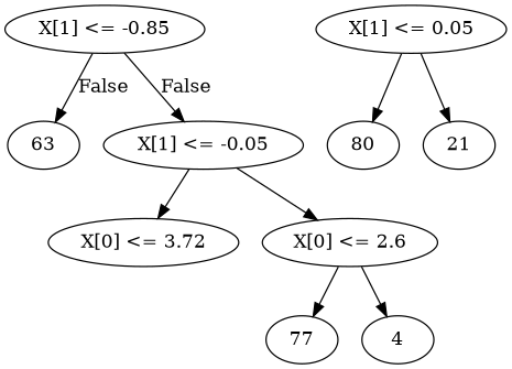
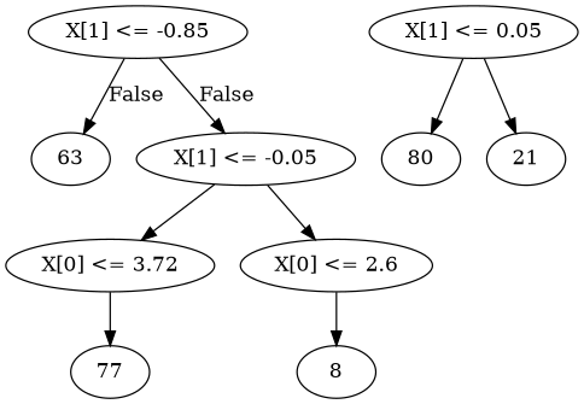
  digraph {
    n1 [label="X[1] <= -0.85"]
    n2 [label=63]
    n3 [label="X[1] <= -0.05"]
    n4 [label="X[0] <= 3.72"]
    n5 [label="X[0] <= 2.6"]
    n6 [label=77]
-   n7 [label=4]
+   n7 [label=8]
    n8 [label="X[1] <= 0.05"]
    n9 [label=80]
    n10 [label=21]
    n1 -> n2 [label=False]
    n1 -> n3 [label=False]
    n3 -> n4
    n3 -> n5
-   n5 -> n6
+   n4 -> n6
    n5 -> n7
    n8 -> n9
    n8 -> n10
  }
